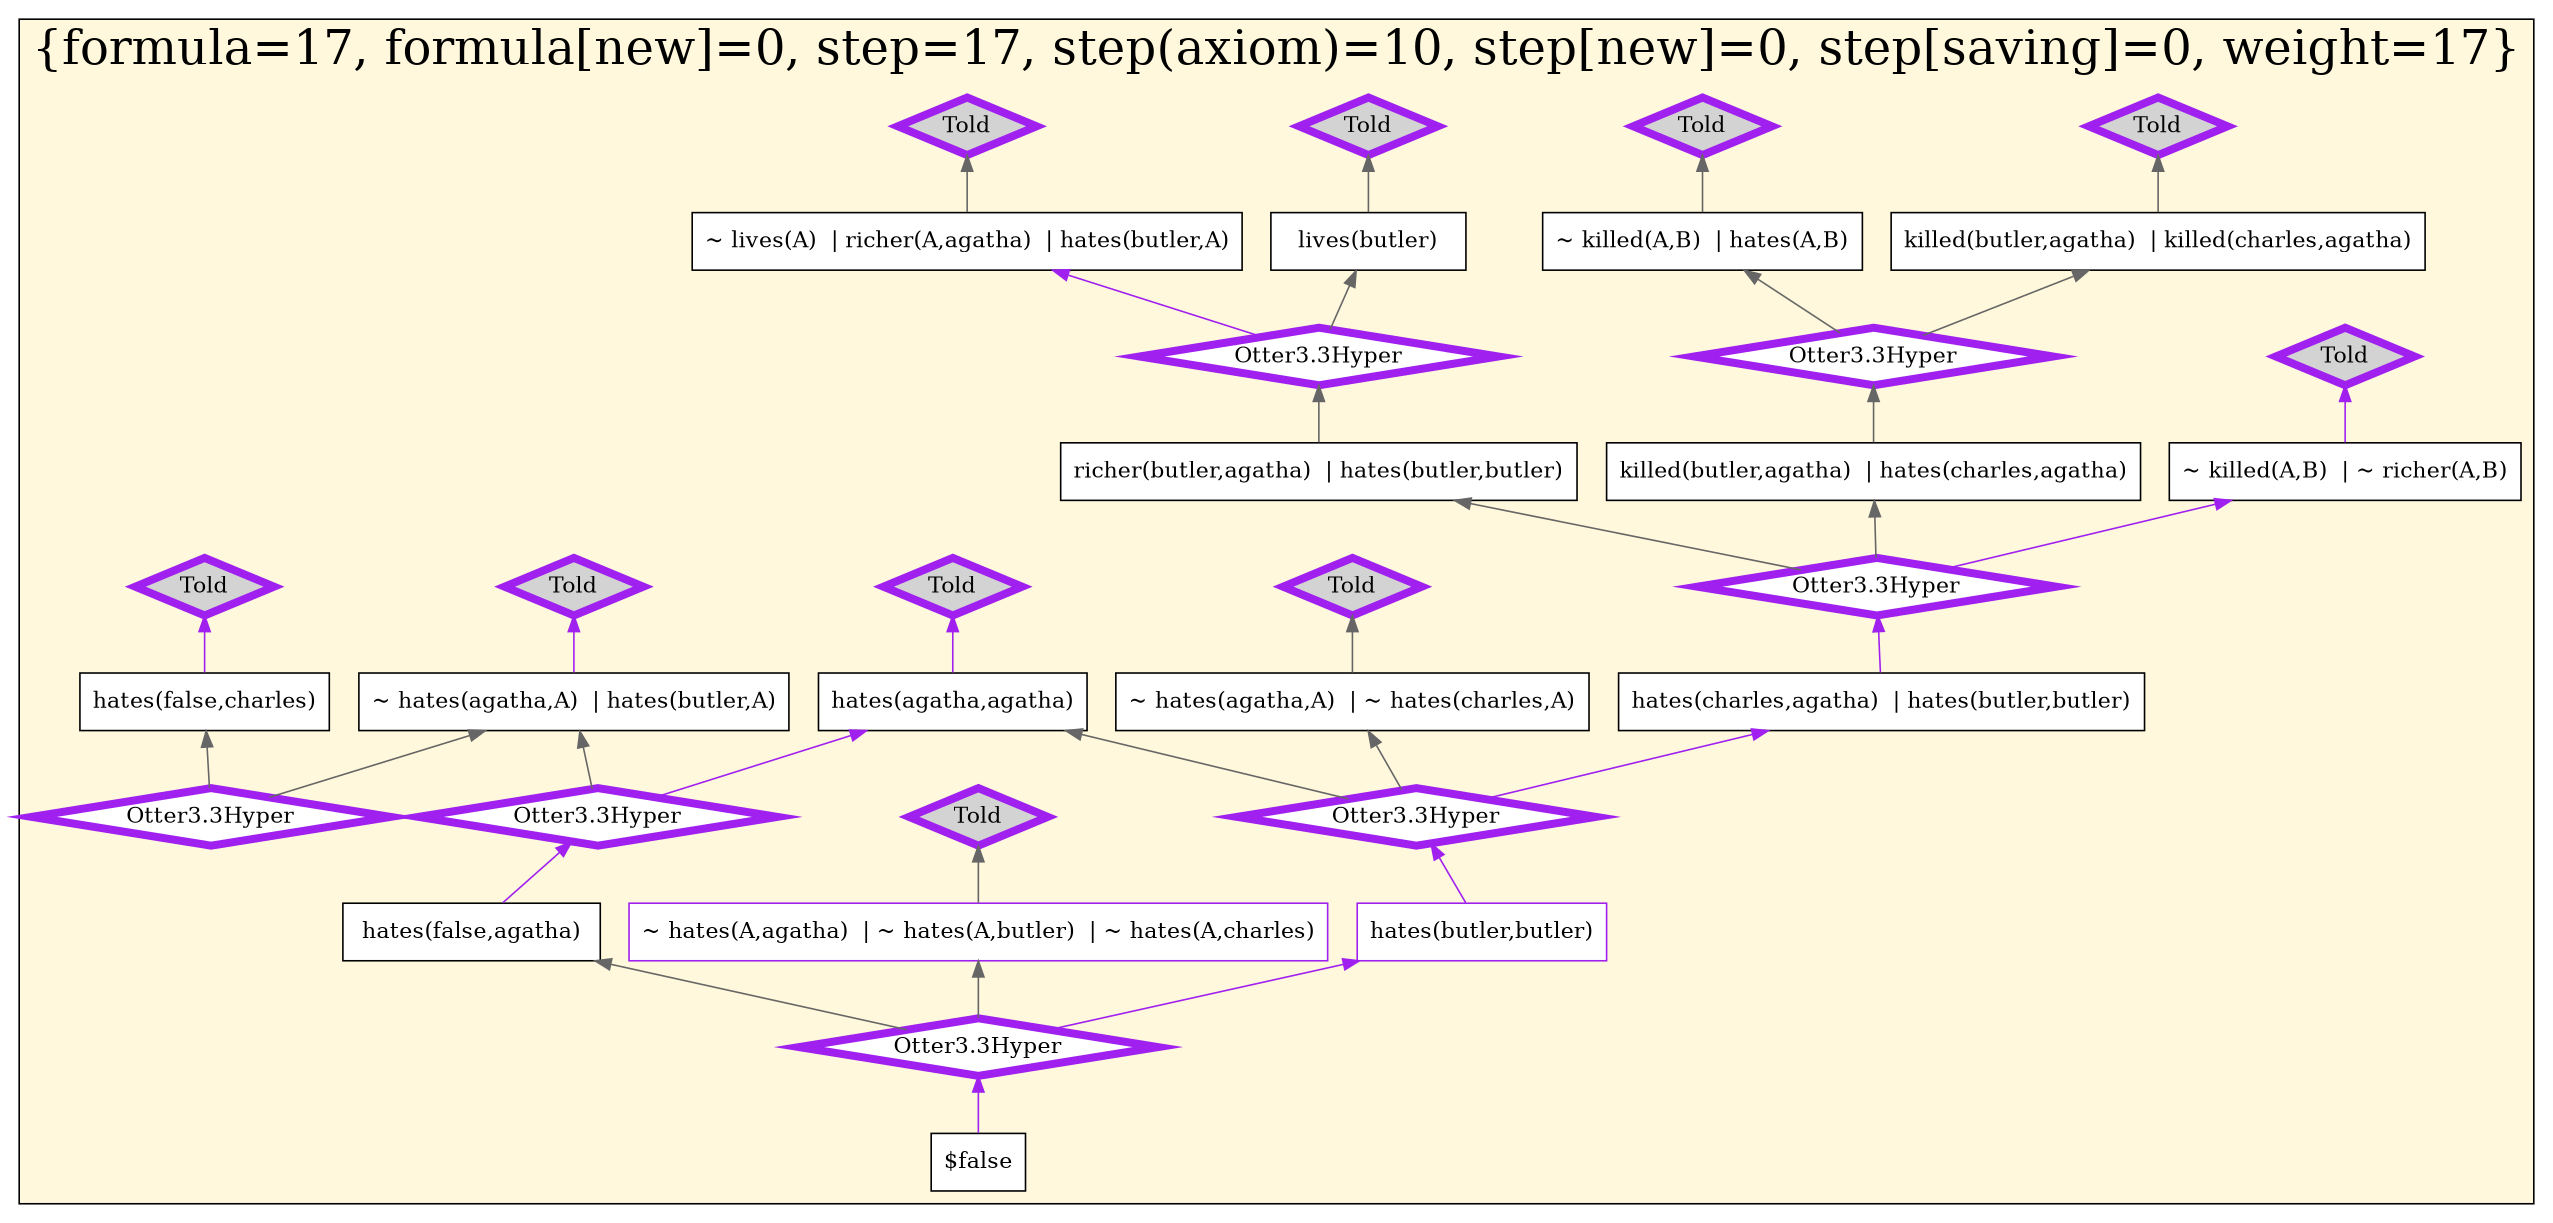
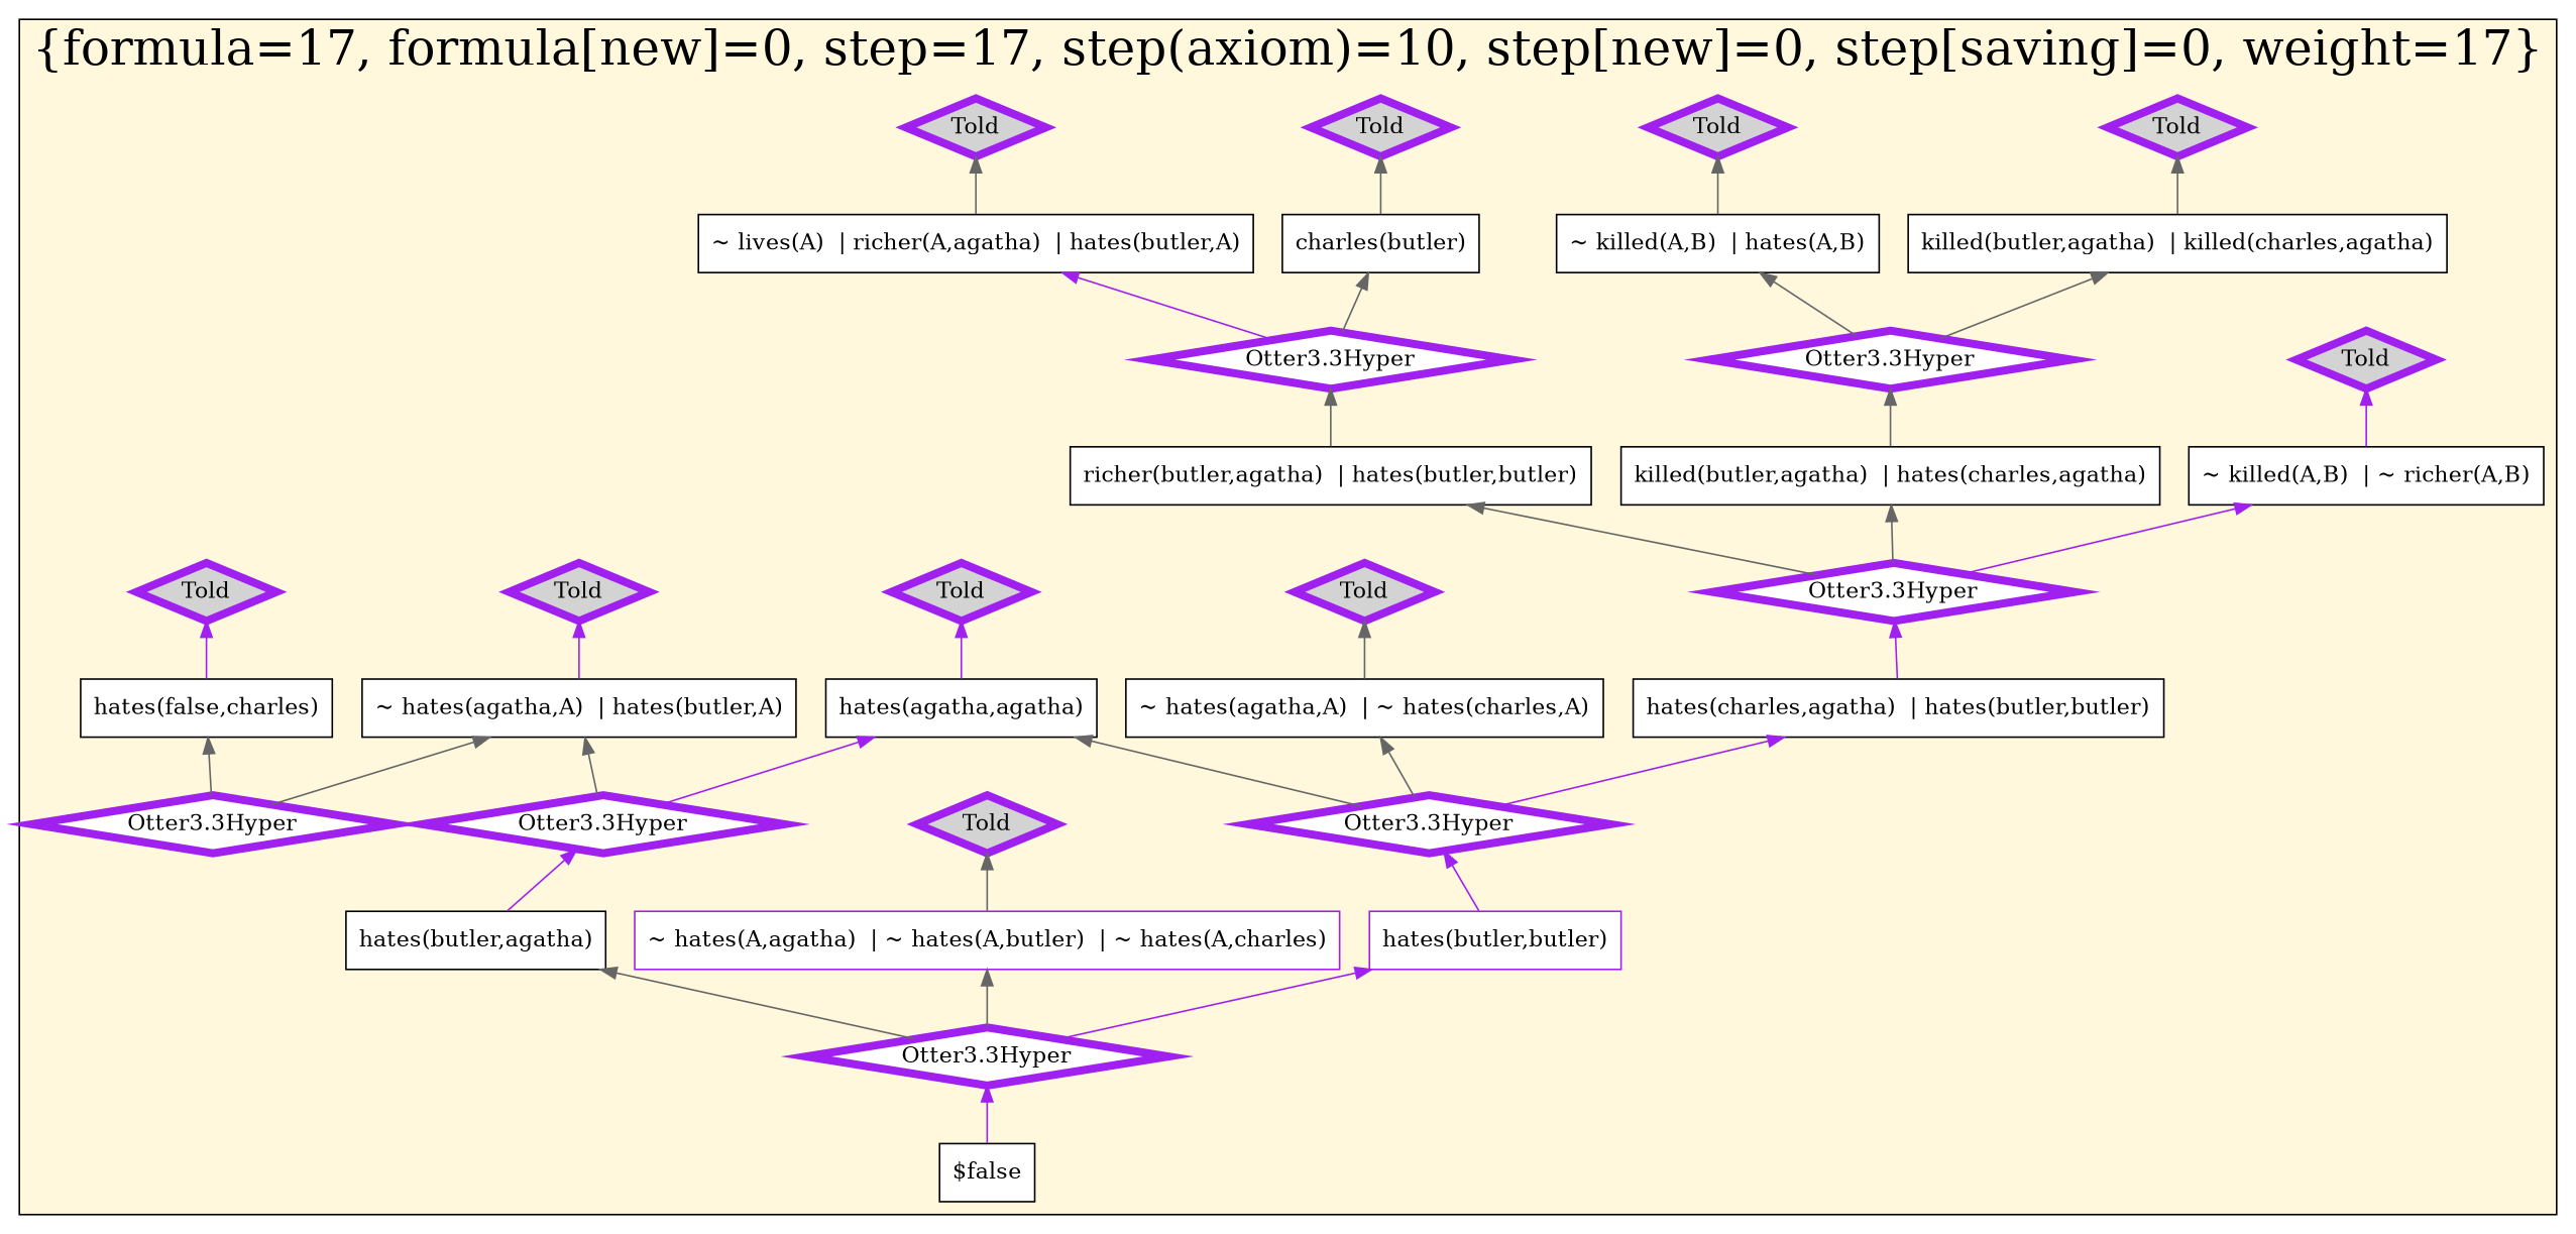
  digraph {
    rankdir=BT
    node [color=purple fillcolor=white shape=diamond style=filled penwidth=5]
    edge [color=gray40]
    n1 [color=black label="~ lives(A)  | richer(A,agatha)  | hates(butler,A)" shape=box penwidth=""]
    n2 [color=black label="hates(agatha,agatha)" shape=box penwidth=""]
    n3 [color=black label="~ hates(agatha,A)  | ~ hates(charles,A)" shape=box penwidth=""]
    n4 [color=black label="hates(false,charles)" shape=box penwidth=""]
    n5 [color=black label="richer(butler,agatha)  | hates(butler,butler)" shape=box penwidth=""]
-   n6 [color=black label="hates(false,agatha)" shape=box penwidth=""]
+   n6 [color=black label="hates(butler,agatha)" shape=box penwidth=""]
    n7 [color=black label="~ killed(A,B)  | hates(A,B)" shape=box penwidth=""]
    n8 [label="~ hates(A,agatha)  | ~ hates(A,butler)  | ~ hates(A,charles)" shape=box penwidth=""]
-   n9 [color=black label="lives(butler)" shape=box penwidth=""]
+   n9 [color=black label="charles(butler)" shape=box penwidth=""]
    n10 [label="hates(butler,butler)" shape=box penwidth=""]
    n11 [color=black label="hates(charles,agatha)  | hates(butler,butler)" shape=box penwidth=""]
    n12 [color=black label="~ hates(agatha,A)  | hates(butler,A)" shape=box penwidth=""]
    n13 [color=black label="killed(butler,agatha)  | hates(charles,agatha)" shape=box penwidth=""]
    n14 [color=black label="~ killed(A,B)  | ~ richer(A,B)" shape=box penwidth=""]
    n15 [color=black label="$false" shape=box penwidth=""]
    n16 [color=black label="killed(butler,agatha)  | killed(charles,agatha)" shape=box penwidth=""]
    n17 [label="Otter3.3Hyper"]
    n18 [fillcolor=lightgrey label=Told]
    n19 [label="Otter3.3Hyper"]
    n20 [label="Otter3.3Hyper"]
    n21 [fillcolor=lightgrey label=Told]
    n22 [label="Otter3.3Hyper"]
    n23 [fillcolor=lightgrey label=Told]
    n24 [label="Otter3.3Hyper"]
    n25 [fillcolor=lightgrey label=Told]
    n26 [fillcolor=lightgrey label=Told]
    n27 [label="Otter3.3Hyper"]
    n28 [fillcolor=lightgrey label=Told]
    n29 [fillcolor=lightgrey label=Told]
    n30 [label="Otter3.3Hyper"]
    n31 [fillcolor=lightgrey label=Told]
    n32 [fillcolor=lightgrey label=Told]
    n33 [fillcolor=lightgrey label=Told]
    subgraph cluster_1 {
      fillcolor=cornsilk
      fontsize=30
      label="{formula=17, formula[new]=0, step=17, step(axiom)=10, step[new]=0, step[saving]=0, weight=17}"
      labelloc=b
      style=filled
      n1
      n2
      n3
      n4
      n5
      n6
      n7
      n8
      n9
      n10
      n11
      n12
      n13
      n14
      n15
      n16
      n17
      n18
      n19
      n20
      n21
      n22
      n23
      n24
      n25
      n26
      n27
      n28
      n29
      n30
      n31
      n32
      n33
    }
    n1 -> n29
    n2 -> n33 [color=purple]
    n3 -> n18
    n4 -> n25 [color=purple]
    n5 -> n17
    n6 -> n19 [color=purple]
    n7 -> n21
    n8 -> n26
    n9 -> n23
    n10 -> n20 [color=purple]
    n11 -> n24 [color=purple]
    n12 -> n28 [color=purple]
    n13 -> n27
    n14 -> n32 [color=purple]
    n15 -> n30 [color=purple]
    n16 -> n31
    n17 -> n1 [color=purple]
    n17 -> n9
    n19 -> n2 [color=purple]
    n19 -> n12
    n20 -> n2
    n20 -> n3
    n20 -> n11 [color=purple]
    n22 -> n4
    n22 -> n12
    n24 -> n5
    n24 -> n13
    n24 -> n14 [color=purple]
    n27 -> n7
    n27 -> n16
    n30 -> n6
    n30 -> n8
    n30 -> n10 [color=purple]
  }
